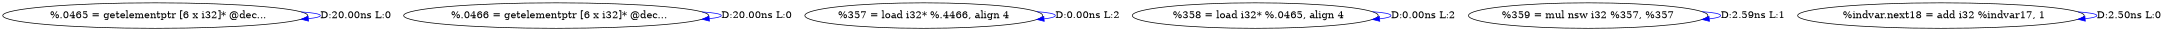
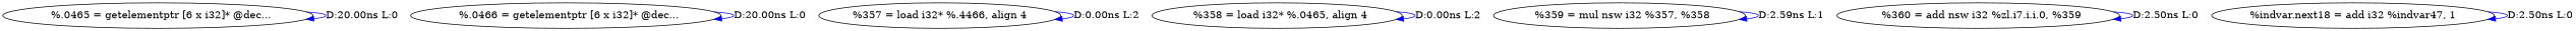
  digraph {
    edge [color=blue]
    n1 [label="  %.0465 = getelementptr [6 x i32]* @dec..."]
    n2 [label="  %.0466 = getelementptr [6 x i32]* @dec..."]
    n3 [label="%357 = load i32* %.4466, align 4"]
    n4 [label="  %358 = load i32* %.0465, align 4"]
-   n5 [label="%359 = mul nsw i32 %357, %357"]
-   n7 [label="  %indvar.next18 = add i32 %indvar17, 1"]
+   n5 [label="  %359 = mul nsw i32 %357, %358"]
+   n6 [label="  %360 = add nsw i32 %zl.i7.i.i.0, %359"]
+   n7 [label="%indvar.next18 = add i32 %indvar47, 1"]
    n1 -> n1 [label="D:20.00ns L:0"]
    n2 -> n2 [label="D:20.00ns L:0"]
    n3 -> n3 [label="D:0.00ns L:2"]
    n4 -> n4 [label="D:0.00ns L:2"]
    n5 -> n5 [label="D:2.59ns L:1"]
+   n6 -> n6 [label="D:2.50ns L:0"]
    n7 -> n7 [label="D:2.50ns L:0"]
  }
